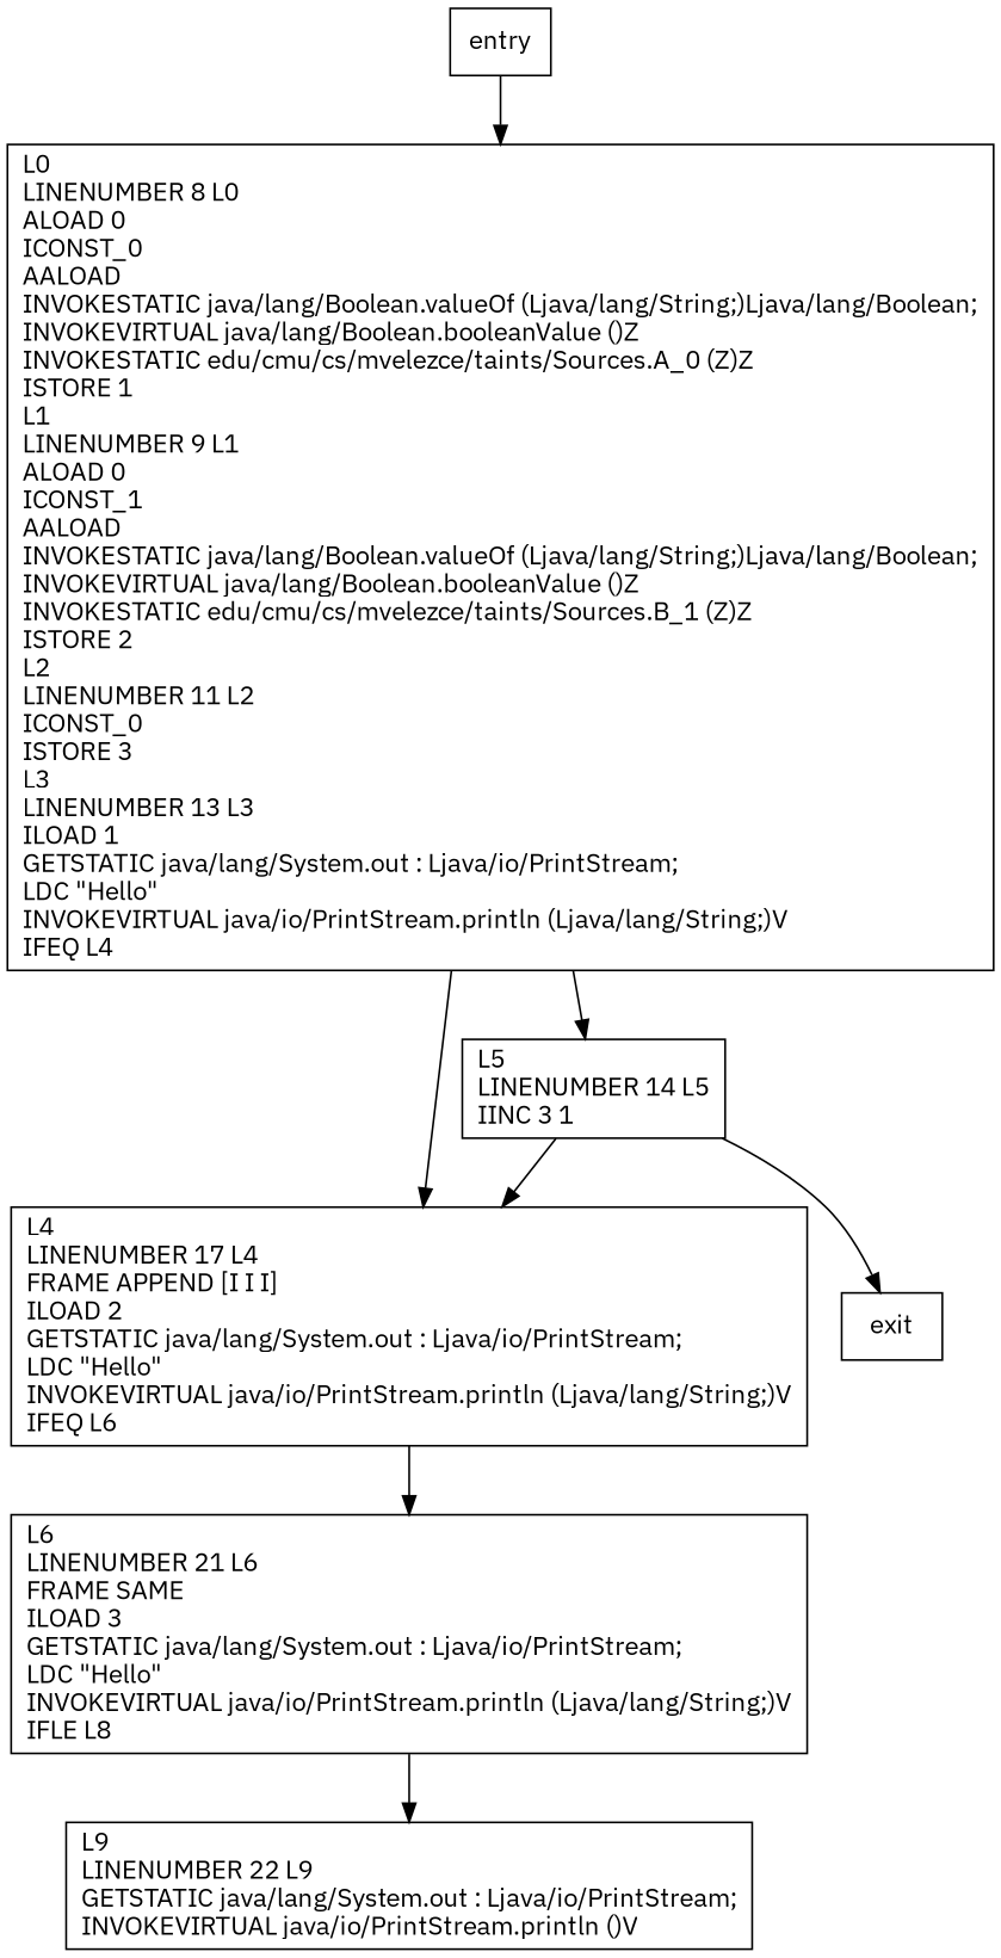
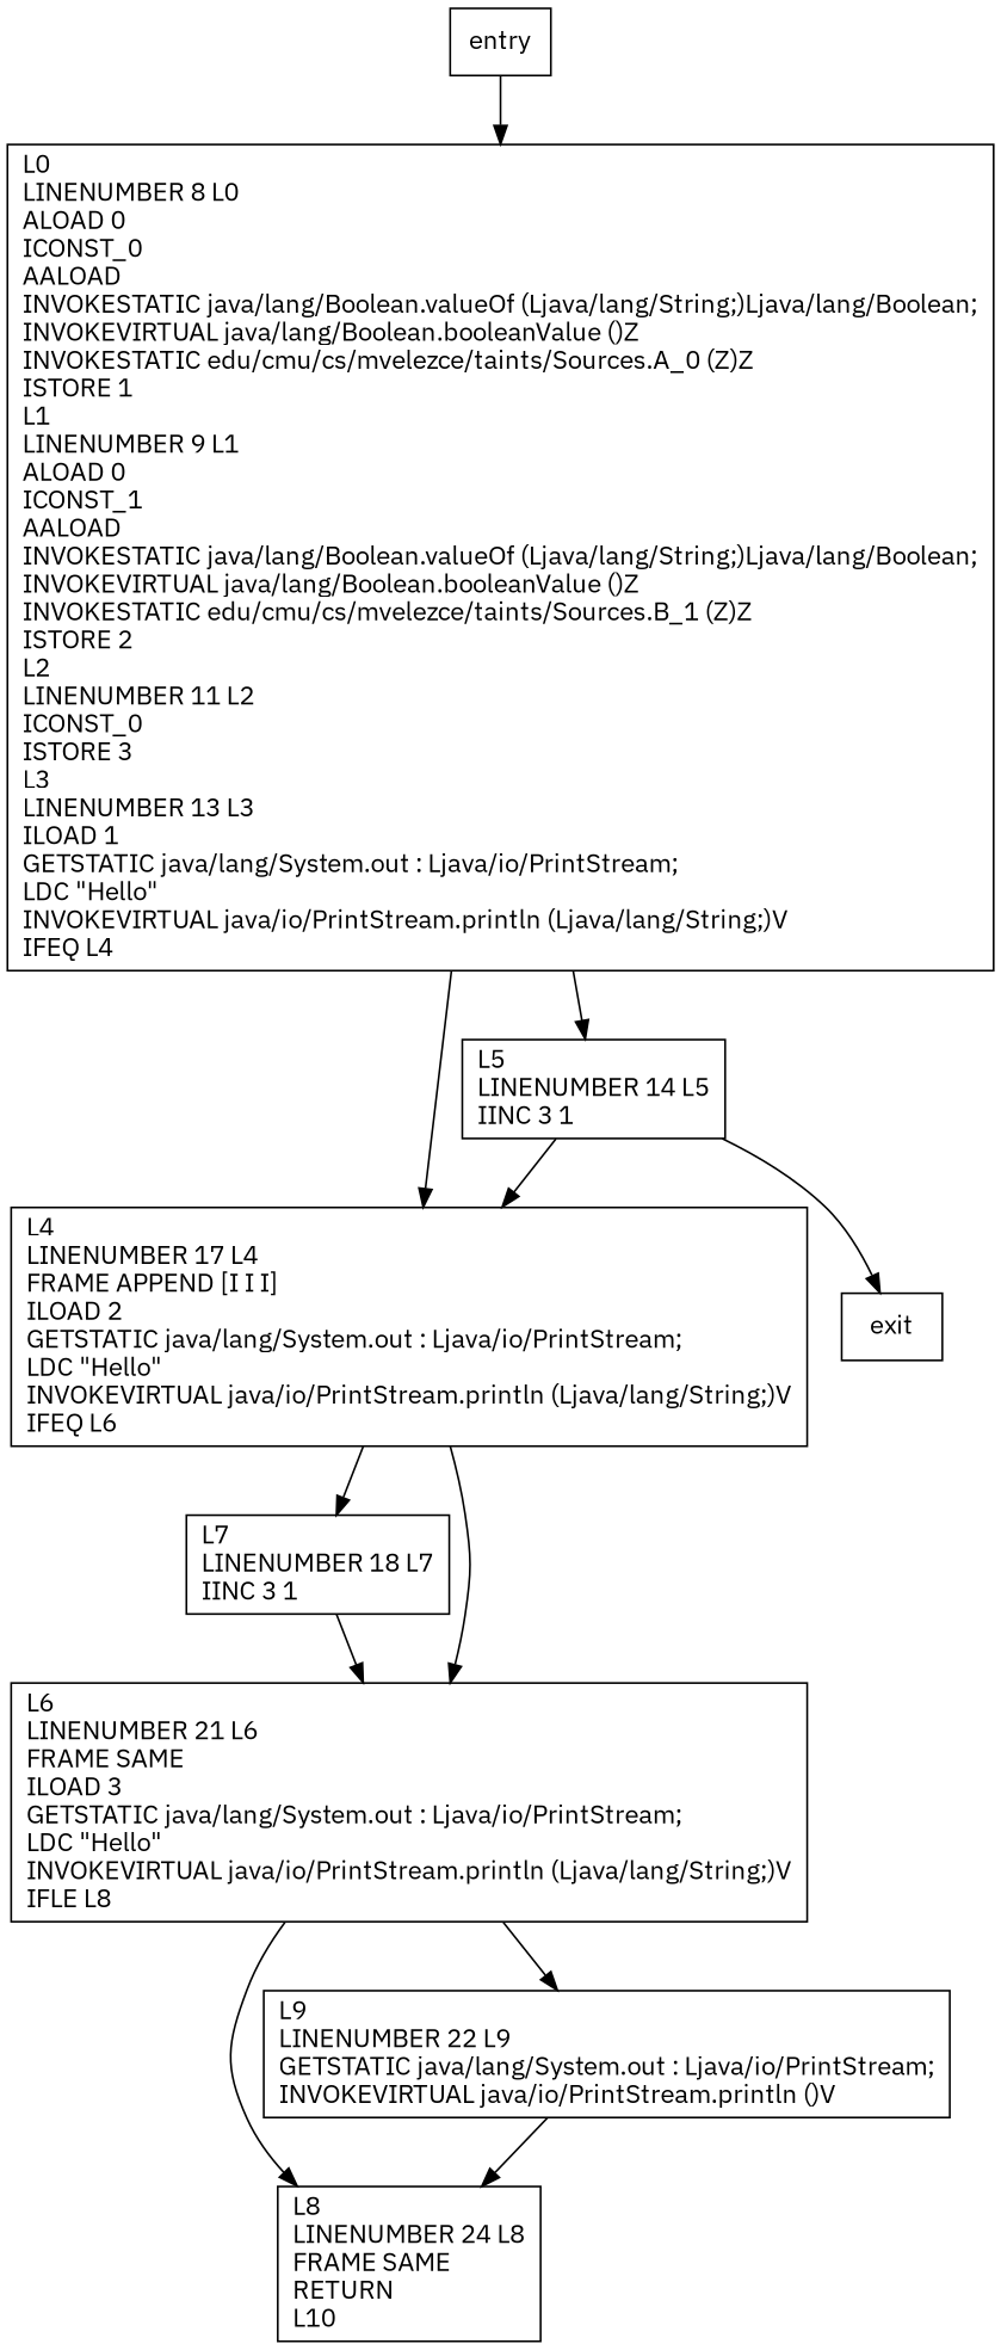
  digraph {
    fontname="IBM Plex Sans"
    node [fontname="IBM Plex Sans" shape=record]
    edge [fontname="IBM Plex Sans"]
    n1 [label="L4\lLINENUMBER 17 L4\lFRAME APPEND [I I I]\lILOAD 2\lGETSTATIC java/lang/System.out : Ljava/io/PrintStream;\lLDC \"Hello\"\lINVOKEVIRTUAL java/io/PrintStream.println (Ljava/lang/String;)V\lIFEQ L6\l"]
+   n2 [label="L7\lLINENUMBER 18 L7\lIINC 3 1\l"]
    n3 [label="L6\lLINENUMBER 21 L6\lFRAME SAME\lILOAD 3\lGETSTATIC java/lang/System.out : Ljava/io/PrintStream;\lLDC \"Hello\"\lINVOKEVIRTUAL java/io/PrintStream.println (Ljava/lang/String;)V\lIFLE L8\l"]
+   n4 [label="L8\lLINENUMBER 24 L8\lFRAME SAME\lRETURN\lL10\l"]
    n5 [label="L9\lLINENUMBER 22 L9\lGETSTATIC java/lang/System.out : Ljava/io/PrintStream;\lINVOKEVIRTUAL java/io/PrintStream.println ()V\l"]
    n6 [label="L0\lLINENUMBER 8 L0\lALOAD 0\lICONST_0\lAALOAD\lINVOKESTATIC java/lang/Boolean.valueOf (Ljava/lang/String;)Ljava/lang/Boolean;\lINVOKEVIRTUAL java/lang/Boolean.booleanValue ()Z\lINVOKESTATIC edu/cmu/cs/mvelezce/taints/Sources.A_0 (Z)Z\lISTORE 1\lL1\lLINENUMBER 9 L1\lALOAD 0\lICONST_1\lAALOAD\lINVOKESTATIC java/lang/Boolean.valueOf (Ljava/lang/String;)Ljava/lang/Boolean;\lINVOKEVIRTUAL java/lang/Boolean.booleanValue ()Z\lINVOKESTATIC edu/cmu/cs/mvelezce/taints/Sources.B_1 (Z)Z\lISTORE 2\lL2\lLINENUMBER 11 L2\lICONST_0\lISTORE 3\lL3\lLINENUMBER 13 L3\lILOAD 1\lGETSTATIC java/lang/System.out : Ljava/io/PrintStream;\lLDC \"Hello\"\lINVOKEVIRTUAL java/io/PrintStream.println (Ljava/lang/String;)V\lIFEQ L4\l"]
    n7 [label="L5\lLINENUMBER 14 L5\lIINC 3 1\l"]
    exit
    entry
+   n1 -> n2
    n1 -> n3
+   n2 -> n3
+   n3 -> n4
    n3 -> n5
+   n5 -> n4
    n6 -> n1
    n6 -> n7
    n7 -> n1
    n7 -> exit
    entry -> n6
  }
